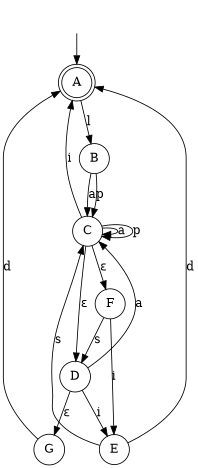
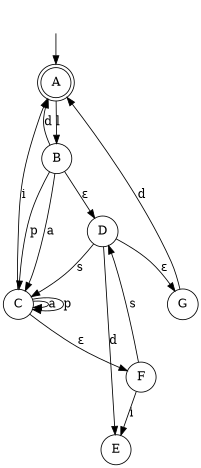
  digraph {
    rankdir=TB
    node [shape=circle]
    "" [shape=plaintext]
    n2 [label=A shape=doublecircle]
    n3 [label=B]
    n4 [label=C]
    n5 [label=G]
    n6 [label=D]
    n7 [label=E]
    n8 [label=F]
    "" -> n2
    n2 -> n3 [label=l]
-   n7 -> n2 [label=d]
+   n3 -> n2 [label=d]
    n3 -> n4 [label=p]
    n3 -> n4 [label=a]
    n4 -> n2 [label=i]
    n4 -> n4 [label=a]
    n4 -> n4 [label=p]
-   n4 -> n6 [label="ε"]
+   n3 -> n6 [label="ε"]
    n4 -> n8 [label="ε"]
    n5 -> n2 [label=d]
-   n6 -> n4 [label=a]
+   n6 -> n4 [label=s]
    n6 -> n5 [label="ε"]
-   n6 -> n7 [label=i]
-   n7 -> n4 [label=s]
+   n6 -> n7 [label=d]
    n8 -> n6 [label=s]
    n8 -> n7 [label=i]
  }
